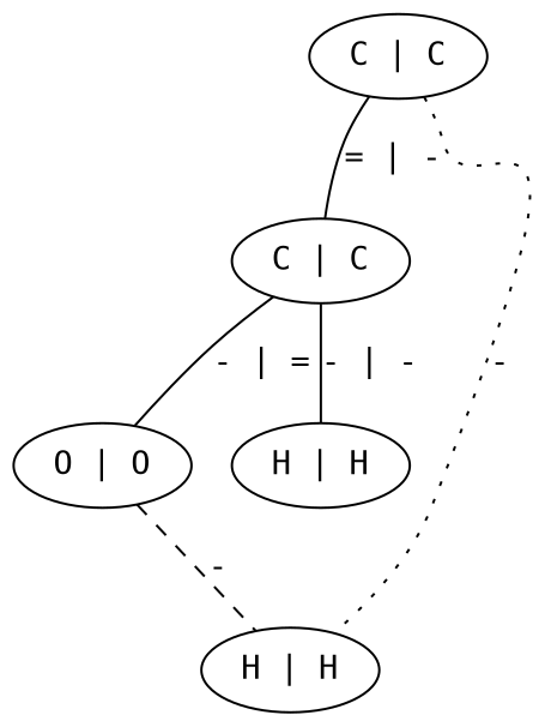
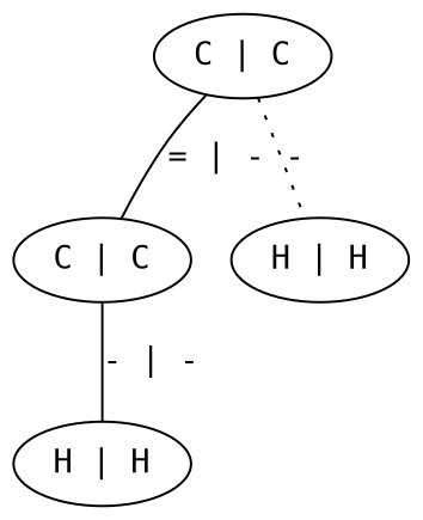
  graph {
    fontname="DejaVu Sans Mono"
    node [fontname="DejaVu Sans Mono"]
    edge [fontname="DejaVu Sans Mono"]
    n1 [label="C | C"]
    n2 [label="C | C"]
    n3 [label="H | H"]
-   n4 [label="O | O"]
    n5 [label="H | H"]
    n1 -- n2 [label="= | -"]
    n1 -- n3 [label="-" style=dotted]
-   n2 -- n4 [label="- | ="]
    n2 -- n5 [label="- | -"]
-   n4 -- n3 [label="-" style=dashed]
  }
